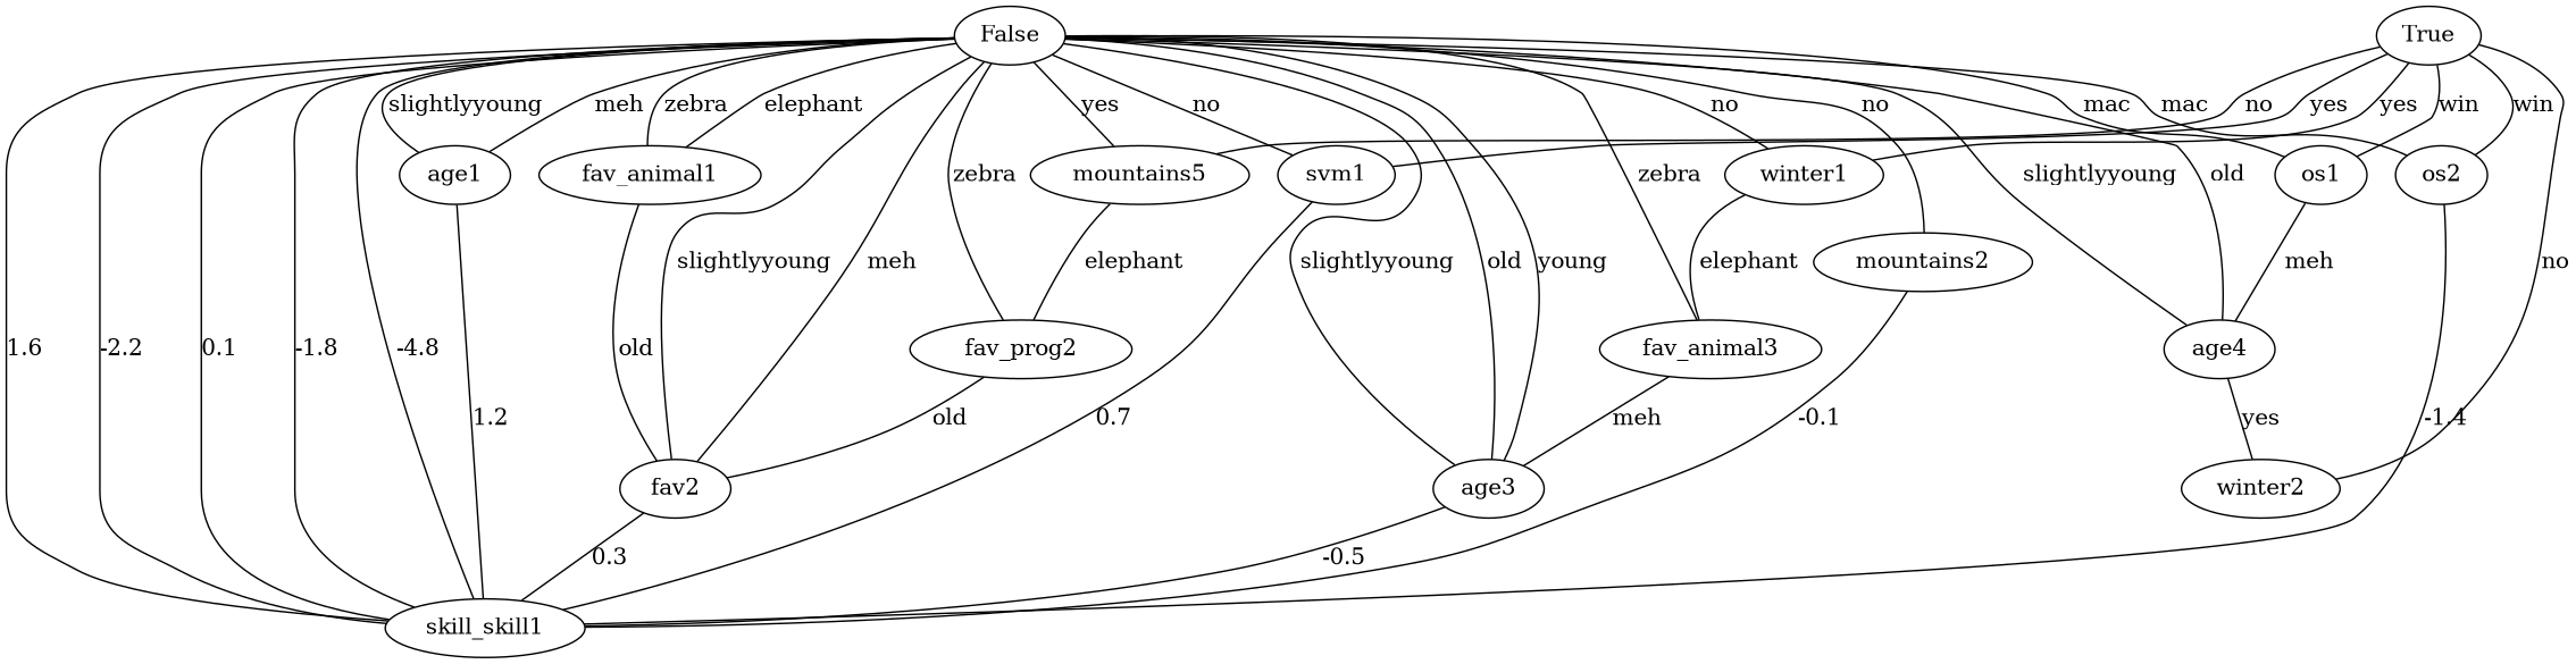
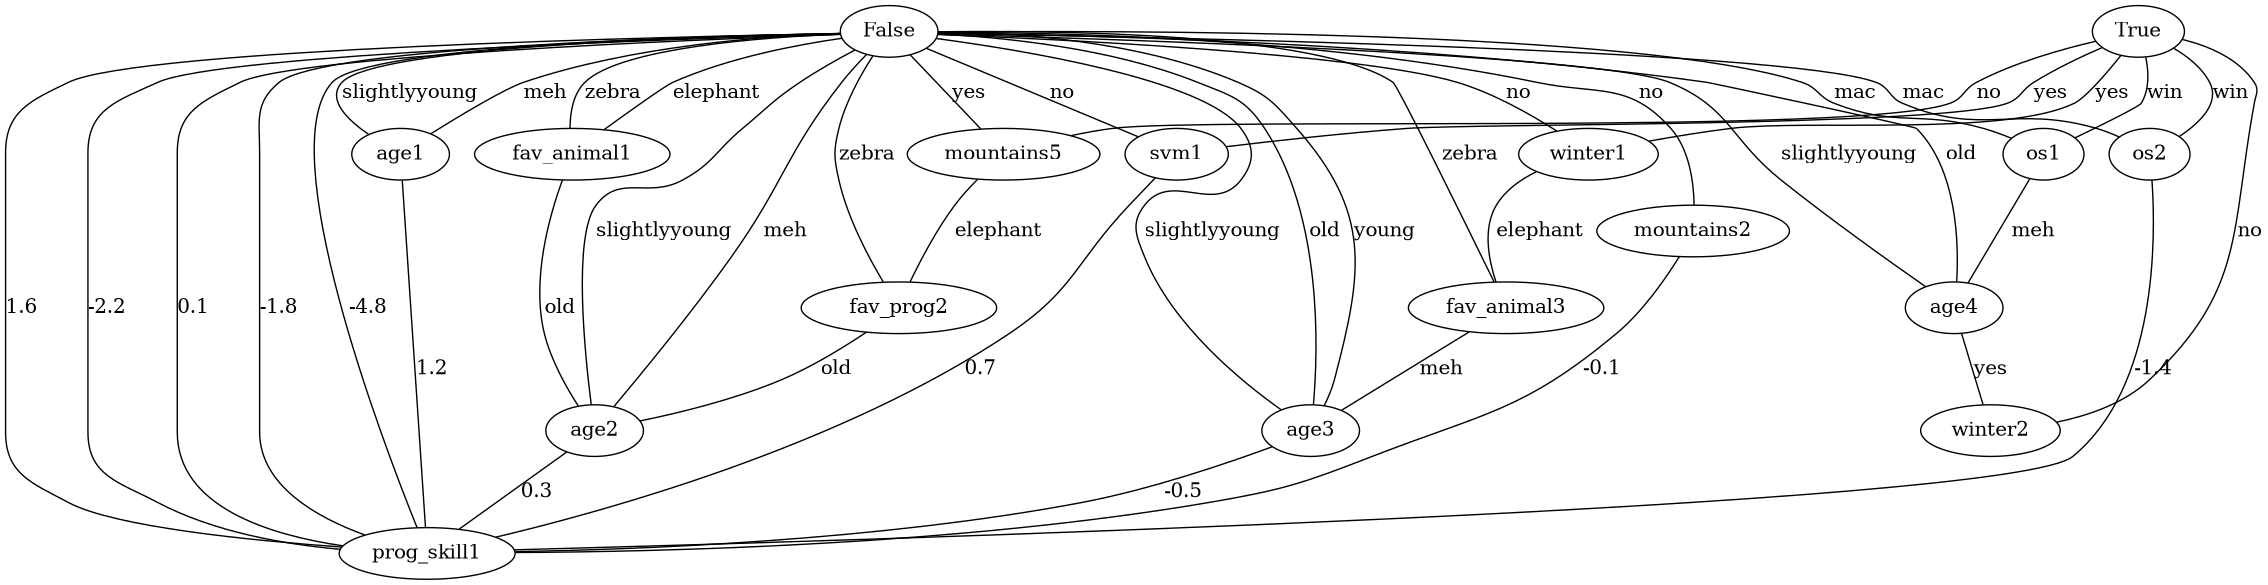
  graph {
-   prog_skill1 [height=0.51389 width=1.75 label=skill_skill1]
+   prog_skill1 [height=0.51389 width=1.75]
    False [height=0.51389 width=0.97222]
    age1 [height=0.51389 width=0.97222]
    fav_animal1 [height=0.51389 width=1.9444]
-   age2 [height=0.51389 width=0.97222 label=fav2]
+   age2 [height=0.51389 width=0.97222]
    n6 [height=0.51389 label=fav_prog2 width=1.9444]
    n7 [height=0.51389 label=mountains5 width=1.9167]
    svm1 [height=0.51389 width=1.0278]
    age3 [height=0.51389 width=0.97222]
    fav_animal3 [height=0.51389 width=1.9444]
    winter1 [height=0.51389 width=1.3889]
    mountains2 [height=0.51389 width=1.9167]
    age4 [height=0.51389 width=0.97222]
    os1 [height=0.51389 width=0.80556]
    os2 [height=0.51389 width=0.80556]
    winter2 [height=0.51389 width=1.3889]
    True [height=0.51389 width=0.91667]
    False -- prog_skill1 [label=1.6]
    False -- prog_skill1 [label=-2.2]
    False -- prog_skill1 [label=0.1]
    False -- prog_skill1 [label=-1.8]
    False -- prog_skill1 [label=-4.8]
    False -- age1 [label=slightlyyoung]
    False -- age1 [label=meh]
    False -- fav_animal1 [label=zebra]
    False -- fav_animal1 [label=elephant]
    False -- age2 [label=slightlyyoung]
    False -- age2 [label=meh]
    False -- n6 [label=zebra]
    False -- n7 [label=yes]
    False -- svm1 [label=no]
    False -- age3 [label=slightlyyoung]
    False -- age3 [label=old]
    False -- age3 [label=young]
    False -- fav_animal3 [label=zebra]
    False -- winter1 [label=no]
    False -- mountains2 [label=no]
    False -- age4 [label=slightlyyoung]
    False -- age4 [label=old]
    False -- os1 [label=mac]
    False -- os2 [label=mac]
    age1 -- prog_skill1 [label=1.2]
    fav_animal1 -- age2 [label=old]
    age2 -- prog_skill1 [label=0.3]
    n6 -- age2 [label=old]
    n7 -- n6 [label=elephant]
    svm1 -- prog_skill1 [label=0.7]
    age3 -- prog_skill1 [label=-0.5]
    fav_animal3 -- age3 [label=meh]
    winter1 -- fav_animal3 [label=elephant]
    mountains2 -- prog_skill1 [label=-0.1]
    age4 -- winter2 [label=yes]
    os1 -- age4 [label=meh]
    os2 -- prog_skill1 [label=-1.4]
    True -- n7 [label=no]
    True -- svm1 [label=yes]
    True -- winter1 [label=yes]
    True -- os1 [label=win]
    True -- os2 [label=win]
    True -- winter2 [label=no]
  }
